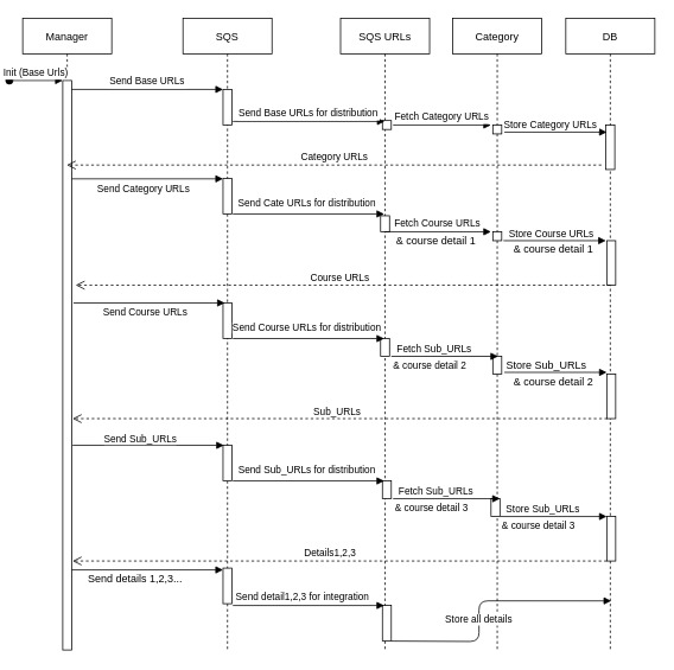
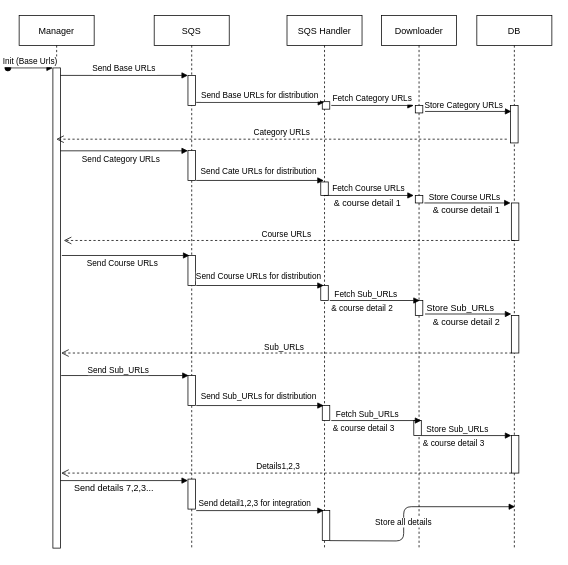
  <mxCell id="0" />
  <mxCell id="1" parent="0" />
  <mxCell id="2" value="Manager" style="shape=umlLifeline;perimeter=lifelinePerimeter;container=1;collapsible=0;recursiveResize=0;rounded=0;shadow=0;strokeWidth=1;" parent="1" vertex="1"><mxGeometry x="20" y="20" width="100" height="711" as="geometry" /></mxCell>
  <mxCell id="3" value="" style="points=[];perimeter=orthogonalPerimeter;rounded=0;shadow=0;strokeWidth=1;" parent="2" vertex="1"><mxGeometry x="45" y="70" width="10" height="640" as="geometry" /></mxCell>
  <mxCell id="4" value="Init (Base Urls)" style="verticalAlign=bottom;startArrow=oval;endArrow=block;startSize=8;shadow=0;strokeWidth=1;" parent="2" target="3" edge="1"><mxGeometry relative="1" as="geometry"><mxPoint x="-15" y="70" as="sourcePoint" /></mxGeometry></mxCell>
  <mxCell id="5" value="SQS" style="shape=umlLifeline;perimeter=lifelinePerimeter;container=1;collapsible=0;recursiveResize=0;rounded=0;shadow=0;strokeWidth=1;" parent="1" vertex="1"><mxGeometry x="200" y="20" width="100" height="711" as="geometry" /></mxCell>
  <mxCell id="6" value="" style="points=[];perimeter=orthogonalPerimeter;rounded=0;shadow=0;strokeWidth=1;" parent="5" vertex="1"><mxGeometry x="45" y="80" width="10" height="40" as="geometry" /></mxCell>
  <mxCell id="7" value="" style="points=[];perimeter=orthogonalPerimeter;rounded=0;shadow=0;strokeWidth=1;" vertex="1" parent="5"><mxGeometry x="45" y="180" width="10" height="40" as="geometry" /></mxCell>
  <mxCell id="8" value="" style="points=[];perimeter=orthogonalPerimeter;rounded=0;shadow=0;strokeWidth=1;" vertex="1" parent="5"><mxGeometry x="45" y="320" width="10" height="40" as="geometry" /></mxCell>
  <mxCell id="9" value="" style="points=[];perimeter=orthogonalPerimeter;rounded=0;shadow=0;strokeWidth=1;" vertex="1" parent="5"><mxGeometry x="45" y="480" width="10" height="40" as="geometry" /></mxCell>
  <mxCell id="10" value="" style="points=[];perimeter=orthogonalPerimeter;rounded=0;shadow=0;strokeWidth=1;" vertex="1" parent="5"><mxGeometry x="45" y="618" width="10" height="40" as="geometry" /></mxCell>
  <mxCell id="11" value="Send Base URLs" style="verticalAlign=bottom;endArrow=block;entryX=0;entryY=0;shadow=0;strokeWidth=1;" parent="1" source="3" target="6" edge="1"><mxGeometry relative="1" as="geometry"><mxPoint x="175" y="100" as="sourcePoint" /></mxGeometry></mxCell>
- <mxCell id="12" value="SQS URLs" style="shape=umlLifeline;perimeter=lifelinePerimeter;container=1;collapsible=0;recursiveResize=0;rounded=0;shadow=0;strokeWidth=1;" vertex="1" parent="1"><mxGeometry x="377" y="20" width="100" height="711" as="geometry" /></mxCell>
+ <mxCell id="12" value="SQS Handler" style="shape=umlLifeline;perimeter=lifelinePerimeter;container=1;collapsible=0;recursiveResize=0;rounded=0;shadow=0;strokeWidth=1;" vertex="1" parent="1"><mxGeometry x="377" y="20" width="100" height="711" as="geometry" /></mxCell>
  <mxCell id="13" value="" style="points=[];perimeter=orthogonalPerimeter;rounded=0;shadow=0;strokeWidth=1;" vertex="1" parent="12"><mxGeometry x="47" y="115" width="10" height="10" as="geometry" /></mxCell>
  <mxCell id="14" value="" style="points=[];perimeter=orthogonalPerimeter;rounded=0;shadow=0;strokeWidth=1;" vertex="1" parent="12"><mxGeometry x="45" y="222" width="10" height="18" as="geometry" /></mxCell>
  <mxCell id="15" value="" style="points=[];perimeter=orthogonalPerimeter;rounded=0;shadow=0;strokeWidth=1;" vertex="1" parent="12"><mxGeometry x="45" y="360" width="10" height="20" as="geometry" /></mxCell>
  <mxCell id="16" value="" style="points=[];perimeter=orthogonalPerimeter;rounded=0;shadow=0;strokeWidth=1;" vertex="1" parent="12"><mxGeometry x="47" y="520" width="10" height="20" as="geometry" /></mxCell>
  <mxCell id="17" value="" style="points=[];perimeter=orthogonalPerimeter;rounded=0;shadow=0;strokeWidth=1;" vertex="1" parent="12"><mxGeometry x="47" y="660" width="10" height="40" as="geometry" /></mxCell>
- <mxCell id="18" value="Category" style="shape=umlLifeline;perimeter=lifelinePerimeter;container=1;collapsible=0;recursiveResize=0;rounded=0;shadow=0;strokeWidth=1;" vertex="1" parent="1"><mxGeometry x="503" y="20" width="100" height="711" as="geometry" /></mxCell>
+ <mxCell id="18" value="Downloader" style="shape=umlLifeline;perimeter=lifelinePerimeter;container=1;collapsible=0;recursiveResize=0;rounded=0;shadow=0;strokeWidth=1;" vertex="1" parent="1"><mxGeometry x="503" y="20" width="100" height="711" as="geometry" /></mxCell>
  <mxCell id="19" value="" style="points=[];perimeter=orthogonalPerimeter;rounded=0;shadow=0;strokeWidth=1;" vertex="1" parent="18"><mxGeometry x="45" y="120" width="10" height="10" as="geometry" /></mxCell>
  <mxCell id="20" value="" style="points=[];perimeter=orthogonalPerimeter;rounded=0;shadow=0;strokeWidth=1;" vertex="1" parent="18"><mxGeometry x="45" y="240" width="10" height="10" as="geometry" /></mxCell>
  <mxCell id="21" value="" style="points=[];perimeter=orthogonalPerimeter;rounded=0;shadow=0;strokeWidth=1;" vertex="1" parent="18"><mxGeometry x="45" y="380" width="10" height="20" as="geometry" /></mxCell>
  <mxCell id="22" value="" style="points=[];perimeter=orthogonalPerimeter;rounded=0;shadow=0;strokeWidth=1;" vertex="1" parent="18"><mxGeometry x="43" y="540" width="10" height="20" as="geometry" /></mxCell>
  <mxCell id="23" value="DB" style="shape=umlLifeline;perimeter=lifelinePerimeter;container=1;collapsible=0;recursiveResize=0;rounded=0;shadow=0;strokeWidth=1;" vertex="1" parent="1"><mxGeometry x="630" y="20" width="100" height="711" as="geometry" /></mxCell>
  <mxCell id="24" value="" style="points=[];perimeter=orthogonalPerimeter;rounded=0;shadow=0;strokeWidth=1;" vertex="1" parent="23"><mxGeometry x="45" y="120" width="10" height="50" as="geometry" /></mxCell>
  <mxCell id="25" value="" style="points=[];perimeter=orthogonalPerimeter;rounded=0;shadow=0;strokeWidth=1;" vertex="1" parent="23"><mxGeometry x="46" y="250" width="10" height="50" as="geometry" /></mxCell>
  <mxCell id="26" value="" style="points=[];perimeter=orthogonalPerimeter;rounded=0;shadow=0;strokeWidth=1;" vertex="1" parent="23"><mxGeometry x="46" y="400" width="10" height="50" as="geometry" /></mxCell>
  <mxCell id="27" value="Send Base URLs for distribution" style="verticalAlign=bottom;endArrow=block;shadow=0;strokeWidth=1;" edge="1" parent="1"><mxGeometry relative="1" as="geometry"><mxPoint x="256" y="136" as="sourcePoint" /><mxPoint x="426.5" y="136" as="targetPoint" /></mxGeometry></mxCell>
  <mxCell id="28" value="Fetch Category URLs" style="verticalAlign=bottom;endArrow=block;shadow=0;strokeWidth=1;" edge="1" parent="1"><mxGeometry relative="1" as="geometry"><mxPoint x="436" y="140" as="sourcePoint" /><mxPoint x="546" y="140" as="targetPoint" /></mxGeometry></mxCell>
  <mxCell id="29" value="" style="verticalAlign=bottom;endArrow=block;shadow=0;strokeWidth=1;" edge="1" parent="1"><mxGeometry x="1" y="-71" relative="1" as="geometry"><mxPoint x="561" y="148" as="sourcePoint" /><mxPoint x="676" y="148" as="targetPoint" /><mxPoint x="70" y="-61" as="offset" /></mxGeometry></mxCell>
  <mxCell id="30" value="Store Category URLs&amp;nbsp;" style="edgeLabel;html=1;align=center;verticalAlign=middle;resizable=0;points=[];" vertex="1" connectable="0" parent="29"><mxGeometry x="-0.218" y="3" relative="1" as="geometry"><mxPoint x="7" y="-6" as="offset" /></mxGeometry></mxCell>
  <mxCell id="31" value="Category URLs" style="html=1;verticalAlign=bottom;endArrow=open;dashed=1;endSize=8;exitX=-0.5;exitY=0.7;exitDx=0;exitDy=0;exitPerimeter=0;" edge="1" parent="1"><mxGeometry relative="1" as="geometry"><mxPoint x="670" y="185" as="sourcePoint" /><mxPoint x="69.5" y="185" as="targetPoint" /></mxGeometry></mxCell>
  <mxCell id="32" value="Send Category URLs" style="verticalAlign=bottom;endArrow=block;entryX=0;entryY=0;shadow=0;strokeWidth=1;" edge="1" parent="1"><mxGeometry x="-0.047" y="-19" relative="1" as="geometry"><mxPoint x="75" y="200.5" as="sourcePoint" /><mxPoint x="245" y="200.5" as="targetPoint" /><mxPoint y="1" as="offset" /></mxGeometry></mxCell>
  <mxCell id="33" value="" style="endArrow=block;endFill=1;html=1;edgeStyle=orthogonalEdgeStyle;align=left;verticalAlign=top;" edge="1" parent="1"><mxGeometry x="-1" relative="1" as="geometry"><mxPoint x="256" y="240" as="sourcePoint" /><mxPoint x="426" y="240" as="targetPoint" /></mxGeometry></mxCell>
  <mxCell id="34" value="Send Cate URLs for distribution" style="edgeLabel;html=1;align=center;verticalAlign=middle;resizable=0;points=[];" vertex="1" connectable="0" parent="33"><mxGeometry x="-0.094" relative="1" as="geometry"><mxPoint x="5" y="-13" as="offset" /></mxGeometry></mxCell>
  <mxCell id="35" value="Fetch Course URLs" style="verticalAlign=bottom;endArrow=block;shadow=0;strokeWidth=1;" edge="1" parent="1"><mxGeometry relative="1" as="geometry"><mxPoint x="426" y="260" as="sourcePoint" /><mxPoint x="546" y="260" as="targetPoint" /></mxGeometry></mxCell>
  <mxCell id="36" value="&amp;amp; course detail 1" style="text;html=1;align=center;verticalAlign=middle;resizable=0;points=[];autosize=1;" vertex="1" parent="1"><mxGeometry x="434" y="260" width="100" height="20" as="geometry" /></mxCell>
  <mxCell id="37" value="" style="verticalAlign=bottom;endArrow=block;shadow=0;strokeWidth=1;" edge="1" parent="1"><mxGeometry x="1" y="-71" relative="1" as="geometry"><mxPoint x="560" y="270" as="sourcePoint" /><mxPoint x="675" y="270" as="targetPoint" /><mxPoint x="70" y="-61" as="offset" /></mxGeometry></mxCell>
  <mxCell id="38" value="Store Course URLs&amp;nbsp;" style="edgeLabel;html=1;align=center;verticalAlign=middle;resizable=0;points=[];" vertex="1" connectable="0" parent="37"><mxGeometry x="-0.218" y="3" relative="1" as="geometry"><mxPoint x="9" y="-6" as="offset" /></mxGeometry></mxCell>
  <mxCell id="39" value="&amp;amp; course detail 1" style="text;html=1;align=center;verticalAlign=middle;resizable=0;points=[];autosize=1;" vertex="1" parent="1"><mxGeometry x="566" y="270" width="100" height="20" as="geometry" /></mxCell>
  <mxCell id="40" value="" style="html=1;verticalAlign=bottom;endArrow=open;dashed=1;endSize=8;exitX=-0.5;exitY=0.7;exitDx=0;exitDy=0;exitPerimeter=0;" edge="1" parent="1"><mxGeometry x="0.079" y="85" relative="1" as="geometry"><mxPoint x="680" y="320" as="sourcePoint" /><mxPoint x="79.5" y="320" as="targetPoint" /><mxPoint as="offset" /></mxGeometry></mxCell>
  <mxCell id="41" value="Course URLs" style="edgeLabel;html=1;align=center;verticalAlign=middle;resizable=0;points=[];" vertex="1" connectable="0" parent="40"><mxGeometry x="0.013" y="-1" relative="1" as="geometry"><mxPoint y="-8" as="offset" /></mxGeometry></mxCell>
  <mxCell id="42" value="Send Course URLs" style="verticalAlign=bottom;endArrow=block;entryX=0;entryY=0;shadow=0;strokeWidth=1;" edge="1" parent="1"><mxGeometry x="-0.047" y="-19" relative="1" as="geometry"><mxPoint x="77" y="340" as="sourcePoint" /><mxPoint x="247" y="340" as="targetPoint" /><mxPoint y="1" as="offset" /></mxGeometry></mxCell>
  <mxCell id="43" value="" style="endArrow=block;endFill=1;html=1;edgeStyle=orthogonalEdgeStyle;align=left;verticalAlign=top;" edge="1" parent="1"><mxGeometry x="-1" relative="1" as="geometry"><mxPoint x="256" y="380" as="sourcePoint" /><mxPoint x="426" y="380" as="targetPoint" /></mxGeometry></mxCell>
  <mxCell id="44" value="Send Course URLs for distribution" style="edgeLabel;html=1;align=center;verticalAlign=middle;resizable=0;points=[];" vertex="1" connectable="0" parent="43"><mxGeometry x="-0.094" relative="1" as="geometry"><mxPoint x="5" y="-13" as="offset" /></mxGeometry></mxCell>
  <mxCell id="45" value="" style="verticalAlign=bottom;endArrow=block;shadow=0;strokeWidth=1;" edge="1" parent="1"><mxGeometry x="-0.167" y="-110" relative="1" as="geometry"><mxPoint x="434" y="400" as="sourcePoint" /><mxPoint x="554" y="400" as="targetPoint" /><mxPoint as="offset" /></mxGeometry></mxCell>
  <mxCell id="46" value="Fetch Sub_URLs" style="edgeLabel;html=1;align=center;verticalAlign=middle;resizable=0;points=[];" vertex="1" connectable="0" parent="45"><mxGeometry x="-0.217" y="-1" relative="1" as="geometry"><mxPoint y="-10" as="offset" /></mxGeometry></mxCell>
  <mxCell id="47" value="&amp;amp; course detail 2" style="edgeLabel;html=1;align=center;verticalAlign=middle;resizable=0;points=[];" vertex="1" connectable="0" parent="45"><mxGeometry x="-0.217" y="-1" relative="1" as="geometry"><mxPoint x="-5" y="9" as="offset" /></mxGeometry></mxCell>
  <mxCell id="48" value="&amp;amp; course detail 2" style="text;html=1;align=center;verticalAlign=middle;resizable=0;points=[];autosize=1;" vertex="1" parent="1"><mxGeometry x="566" y="419" width="100" height="20" as="geometry" /></mxCell>
  <mxCell id="49" value="" style="verticalAlign=bottom;endArrow=block;shadow=0;strokeWidth=1;" edge="1" parent="1"><mxGeometry x="1" y="-71" relative="1" as="geometry"><mxPoint x="561" y="418" as="sourcePoint" /><mxPoint x="676" y="418" as="targetPoint" /><mxPoint x="70" y="-61" as="offset" /></mxGeometry></mxCell>
  <mxCell id="50" value="&amp;nbsp;" style="edgeLabel;html=1;align=center;verticalAlign=middle;resizable=0;points=[];" vertex="1" connectable="0" parent="49"><mxGeometry x="-0.218" y="3" relative="1" as="geometry"><mxPoint x="7" y="-6" as="offset" /></mxGeometry></mxCell>
  <mxCell id="51" value="Store Sub_URLs" style="text;html=1;align=center;verticalAlign=middle;resizable=0;points=[];autosize=1;" vertex="1" parent="1"><mxGeometry x="553" y="400" width="110" height="20" as="geometry" /></mxCell>
  <mxCell id="52" value="" style="html=1;verticalAlign=bottom;endArrow=open;dashed=1;endSize=8;exitX=-0.5;exitY=0.7;exitDx=0;exitDy=0;exitPerimeter=0;" edge="1" parent="1"><mxGeometry x="0.079" y="85" relative="1" as="geometry"><mxPoint x="676.5" y="470" as="sourcePoint" /><mxPoint x="76" y="470" as="targetPoint" /><mxPoint as="offset" /></mxGeometry></mxCell>
  <mxCell id="53" value="Sub_URLs" style="edgeLabel;html=1;align=center;verticalAlign=middle;resizable=0;points=[];" vertex="1" connectable="0" parent="52"><mxGeometry x="0.013" y="-1" relative="1" as="geometry"><mxPoint y="-8" as="offset" /></mxGeometry></mxCell>
  <mxCell id="54" value="" style="verticalAlign=bottom;endArrow=block;entryX=0;entryY=0;shadow=0;strokeWidth=1;" edge="1" parent="1"><mxGeometry x="-0.188" y="-170" relative="1" as="geometry"><mxPoint x="76" y="500" as="sourcePoint" /><mxPoint x="246" y="500" as="targetPoint" /><mxPoint as="offset" /></mxGeometry></mxCell>
  <mxCell id="55" value="Send Sub_URLs" style="edgeLabel;html=1;align=center;verticalAlign=middle;resizable=0;points=[];" vertex="1" connectable="0" parent="54"><mxGeometry x="-0.118" y="3" relative="1" as="geometry"><mxPoint y="-5" as="offset" /></mxGeometry></mxCell>
  <mxCell id="56" value="" style="endArrow=block;endFill=1;html=1;edgeStyle=orthogonalEdgeStyle;align=left;verticalAlign=top;" edge="1" parent="1"><mxGeometry x="-1" relative="1" as="geometry"><mxPoint x="256" y="540" as="sourcePoint" /><mxPoint x="426" y="540" as="targetPoint" /></mxGeometry></mxCell>
  <mxCell id="57" value="Send Sub_URLs for distribution" style="edgeLabel;html=1;align=center;verticalAlign=middle;resizable=0;points=[];" vertex="1" connectable="0" parent="56"><mxGeometry x="-0.094" relative="1" as="geometry"><mxPoint x="5" y="-13" as="offset" /></mxGeometry></mxCell>
  <mxCell id="58" value="Send detail1,2,3 for integration" style="edgeLabel;html=1;align=center;verticalAlign=middle;resizable=0;points=[];" vertex="1" connectable="0" parent="56"><mxGeometry x="-0.094" relative="1" as="geometry"><mxPoint y="130" as="offset" /></mxGeometry></mxCell>
  <mxCell id="59" value="" style="verticalAlign=bottom;endArrow=block;shadow=0;strokeWidth=1;" edge="1" parent="1"><mxGeometry x="-0.167" y="-110" relative="1" as="geometry"><mxPoint x="436" y="560" as="sourcePoint" /><mxPoint x="556" y="560" as="targetPoint" /><mxPoint as="offset" /></mxGeometry></mxCell>
  <mxCell id="60" value="Fetch Sub_URLs" style="edgeLabel;html=1;align=center;verticalAlign=middle;resizable=0;points=[];" vertex="1" connectable="0" parent="59"><mxGeometry x="-0.217" y="-1" relative="1" as="geometry"><mxPoint y="-10" as="offset" /></mxGeometry></mxCell>
  <mxCell id="61" value="&amp;amp; course detail 3" style="edgeLabel;html=1;align=center;verticalAlign=middle;resizable=0;points=[];" vertex="1" connectable="0" parent="59"><mxGeometry x="-0.217" y="-1" relative="1" as="geometry"><mxPoint x="-5" y="9" as="offset" /></mxGeometry></mxCell>
  <mxCell id="62" value="" style="verticalAlign=bottom;endArrow=block;shadow=0;strokeWidth=1;" edge="1" parent="1"><mxGeometry x="-0.167" y="-110" relative="1" as="geometry"><mxPoint x="556" y="580" as="sourcePoint" /><mxPoint x="676" y="580" as="targetPoint" /><mxPoint as="offset" /></mxGeometry></mxCell>
  <mxCell id="63" value="Store Sub_URLs" style="edgeLabel;html=1;align=center;verticalAlign=middle;resizable=0;points=[];" vertex="1" connectable="0" parent="62"><mxGeometry x="-0.217" y="-1" relative="1" as="geometry"><mxPoint y="-10" as="offset" /></mxGeometry></mxCell>
  <mxCell id="64" value="&amp;amp; course detail 3" style="edgeLabel;html=1;align=center;verticalAlign=middle;resizable=0;points=[];" vertex="1" connectable="0" parent="62"><mxGeometry x="-0.217" y="-1" relative="1" as="geometry"><mxPoint x="-5" y="9" as="offset" /></mxGeometry></mxCell>
  <mxCell id="65" value="" style="points=[];perimeter=orthogonalPerimeter;rounded=0;shadow=0;strokeWidth=1;" vertex="1" parent="1"><mxGeometry x="676" y="580" width="10" height="50" as="geometry" /></mxCell>
  <mxCell id="66" value="" style="html=1;verticalAlign=bottom;endArrow=open;dashed=1;endSize=8;exitX=-0.5;exitY=0.7;exitDx=0;exitDy=0;exitPerimeter=0;" edge="1" parent="1"><mxGeometry x="0.079" y="85" relative="1" as="geometry"><mxPoint x="676" y="630" as="sourcePoint" /><mxPoint x="76" y="630" as="targetPoint" /><Array as="points"><mxPoint x="374" y="630" /></Array><mxPoint as="offset" /></mxGeometry></mxCell>
  <mxCell id="67" value="Details1,2,3" style="edgeLabel;html=1;align=center;verticalAlign=middle;resizable=0;points=[];" vertex="1" connectable="0" parent="66"><mxGeometry x="0.013" y="-1" relative="1" as="geometry"><mxPoint x="-8" y="-9" as="offset" /></mxGeometry></mxCell>
  <mxCell id="68" value="" style="endArrow=block;endFill=1;html=1;edgeStyle=orthogonalEdgeStyle;align=left;verticalAlign=top;entryX=0.51;entryY=0.921;entryDx=0;entryDy=0;entryPerimeter=0;" edge="1" parent="1" target="23"><mxGeometry x="-1" relative="1" as="geometry"><mxPoint x="434" y="720" as="sourcePoint" /><mxPoint x="604" y="720" as="targetPoint" /></mxGeometry></mxCell>
  <mxCell id="69" value="Store all details" style="edgeLabel;html=1;align=center;verticalAlign=middle;resizable=0;points=[];" vertex="1" connectable="0" parent="68"><mxGeometry x="-0.206" y="1" relative="1" as="geometry"><mxPoint y="-8" as="offset" /></mxGeometry></mxCell>
  <mxCell id="70" value="" style="verticalAlign=bottom;endArrow=block;entryX=0;entryY=0;shadow=0;strokeWidth=1;" edge="1" parent="1"><mxGeometry x="-0.188" y="-170" relative="1" as="geometry"><mxPoint x="75" y="640" as="sourcePoint" /><mxPoint x="245" y="640" as="targetPoint" /><mxPoint as="offset" /></mxGeometry></mxCell>
- <mxCell id="71" value="Send details 1,2,3..." style="text;html=1;align=center;verticalAlign=middle;resizable=0;points=[];autosize=1;" vertex="1" parent="1"><mxGeometry x="86" y="640" width="120" height="20" as="geometry" /></mxCell>
+ <mxCell id="71" value="Send details 7,2,3..." style="text;html=1;align=center;verticalAlign=middle;resizable=0;points=[];autosize=1;" vertex="1" parent="1"><mxGeometry x="86" y="640" width="120" height="20" as="geometry" /></mxCell>
  <mxCell id="72" value="" style="endArrow=block;endFill=1;html=1;edgeStyle=orthogonalEdgeStyle;align=left;verticalAlign=top;" edge="1" parent="1"><mxGeometry x="-1" relative="1" as="geometry"><mxPoint x="256" y="680" as="sourcePoint" /><mxPoint x="426" y="680" as="targetPoint" /></mxGeometry></mxCell>
